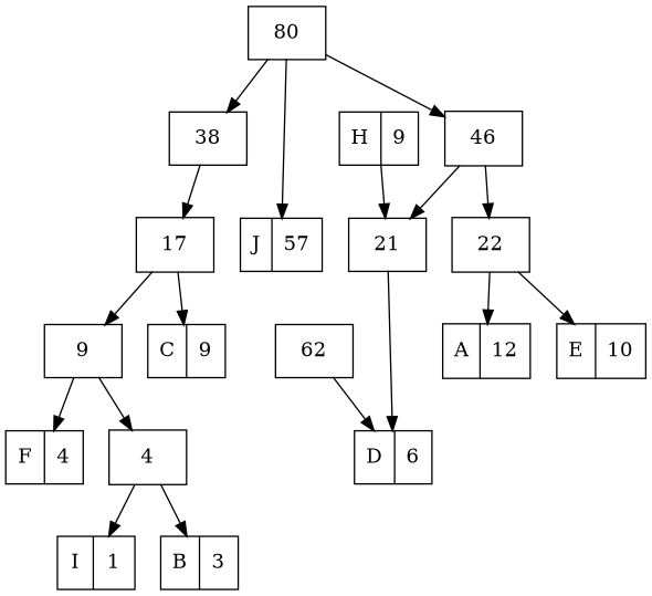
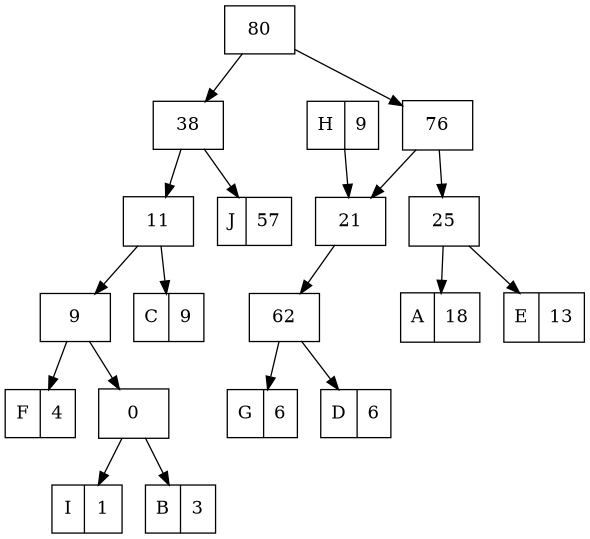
  digraph {
    fontname="DejaVu Serif"
    node [fontname="DejaVu Serif" shape=record]
    edge [fontname="DejaVu Serif"]
    n1 [label=80]
    n2 [label=38]
-   n3 [label=46]
-   n4 [label=17]
+   n3 [label=76]
+   n4 [label=11]
    n5 [label="J|57"]
    n6 [label=21]
-   n7 [label=22]
+   n7 [label=25]
    n8 [label=9]
    n9 [label="C|9"]
    n10 [label="F|4"]
-   n11 [label=4]
+   n11 [label=0]
    n12 [label="I|1"]
    n13 [label="B|3"]
    n14 [label=62]
-   n15 [label="A|12"]
-   n16 [label="E|10"]
+   n15 [label="A|18"]
+   n16 [label="E|13"]
    n17 [label="H|9"]
+   n18 [label="G|6"]
    n19 [label="D|6"]
    n1 -> n2
    n1 -> n3
    n2 -> n4
-   n1 -> n5
+   n2 -> n5
    n3 -> n6
    n3 -> n7
    n4 -> n8
    n4 -> n9
-   n6 -> n19
+   n6 -> n14
    n7 -> n15
    n7 -> n16
    n8 -> n10
    n8 -> n11
    n11 -> n12
    n11 -> n13
+   n14 -> n18
    n14 -> n19
    n17 -> n6
  }
